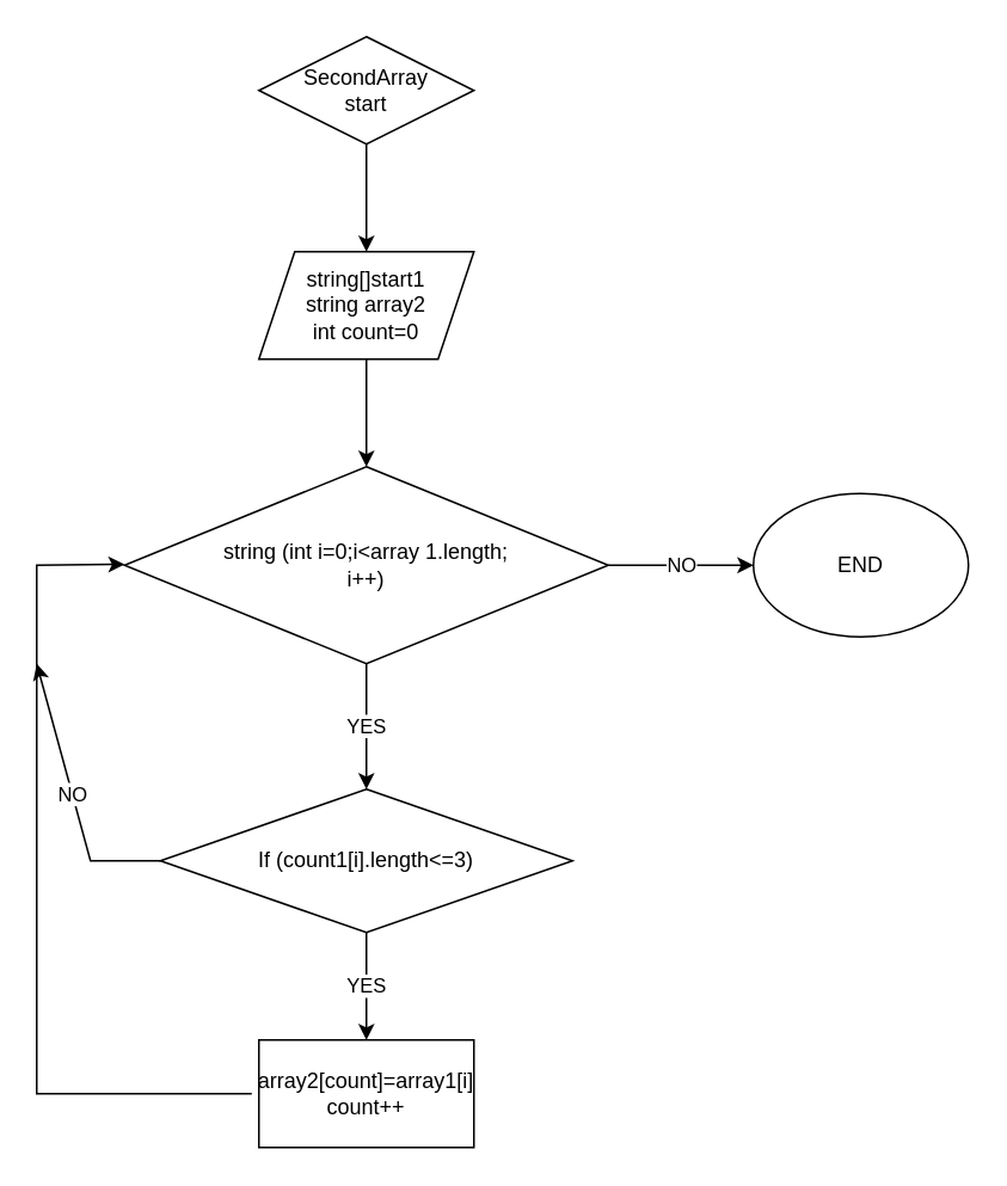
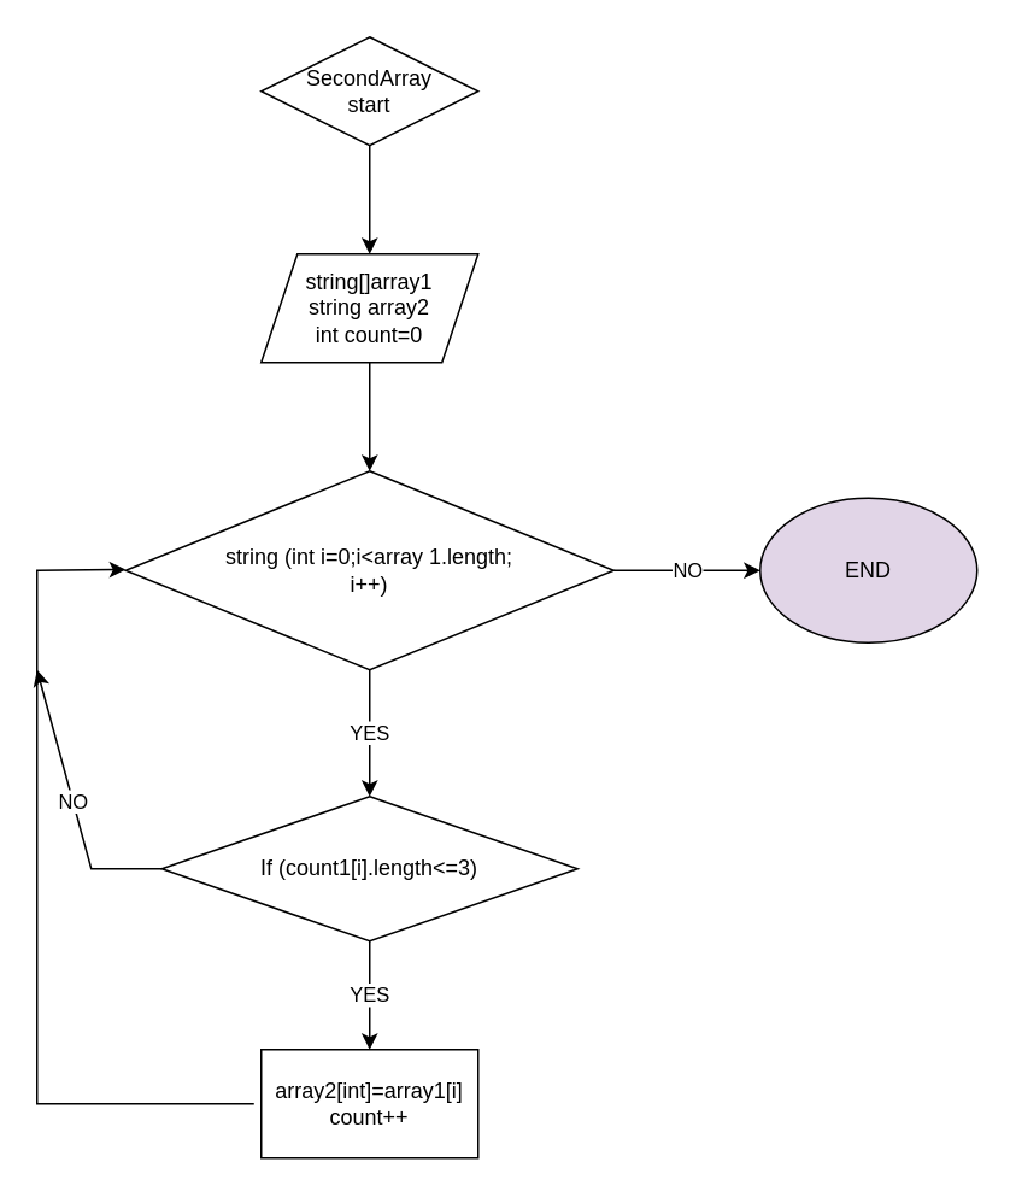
  <mxCell id="0" />
  <mxCell id="1" parent="0" />
  <mxCell id="2" value="SecondArray&lt;br&gt;start" style="rhombus;whiteSpace=wrap;html=1;" vertex="1" parent="1"><mxGeometry x="144" y="20" width="120" height="60" as="geometry" /></mxCell>
  <mxCell id="3" value="" style="endArrow=classic;html=1;rounded=0;exitX=0.5;exitY=1;exitDx=0;exitDy=0;" edge="1" parent="1" source="2"><mxGeometry width="50" height="50" relative="1" as="geometry"><mxPoint x="160" y="180" as="sourcePoint" /><mxPoint x="204" y="140" as="targetPoint" /></mxGeometry></mxCell>
- <mxCell id="4" value="string[]start1&lt;br&gt;string array2&lt;br&gt;int count=0" style="shape=parallelogram;perimeter=parallelogramPerimeter;whiteSpace=wrap;html=1;fixedSize=1;" vertex="1" parent="1"><mxGeometry x="144" y="140" width="120" height="60" as="geometry" /></mxCell>
+ <mxCell id="4" value="string[]array1&lt;br&gt;string array2&lt;br&gt;int count=0" style="shape=parallelogram;perimeter=parallelogramPerimeter;whiteSpace=wrap;html=1;fixedSize=1;" vertex="1" parent="1"><mxGeometry x="144" y="140" width="120" height="60" as="geometry" /></mxCell>
  <mxCell id="5" value="" style="endArrow=classic;html=1;rounded=0;exitX=0.5;exitY=1;exitDx=0;exitDy=0;" edge="1" parent="1" source="4"><mxGeometry width="50" height="50" relative="1" as="geometry"><mxPoint x="240" y="250" as="sourcePoint" /><mxPoint x="204" y="260" as="targetPoint" /></mxGeometry></mxCell>
  <mxCell id="6" value="string (int i=0;i&amp;lt;array 1.length;&lt;br&gt;i++)" style="rhombus;whiteSpace=wrap;html=1;" vertex="1" parent="1"><mxGeometry x="69" y="260" width="270" height="110" as="geometry" /></mxCell>
  <mxCell id="7" value="YES" style="endArrow=classic;html=1;rounded=0;exitX=0.5;exitY=1;exitDx=0;exitDy=0;" edge="1" parent="1" source="6"><mxGeometry width="50" height="50" relative="1" as="geometry"><mxPoint x="240" y="410" as="sourcePoint" /><mxPoint x="204" y="440" as="targetPoint" /></mxGeometry></mxCell>
  <mxCell id="8" value="NO" style="endArrow=classic;html=1;rounded=0;exitX=1;exitY=0.5;exitDx=0;exitDy=0;" edge="1" parent="1" source="6"><mxGeometry width="50" height="50" relative="1" as="geometry"><mxPoint x="339" y="310" as="sourcePoint" /><mxPoint x="420" y="315" as="targetPoint" /></mxGeometry></mxCell>
  <mxCell id="9" value="If (count1[i].length&amp;lt;=3)" style="rhombus;whiteSpace=wrap;html=1;" vertex="1" parent="1"><mxGeometry x="89" y="440" width="230" height="80" as="geometry" /></mxCell>
  <mxCell id="10" value="YES" style="endArrow=classic;html=1;rounded=0;exitX=0.5;exitY=1;exitDx=0;exitDy=0;" edge="1" parent="1" source="9"><mxGeometry width="50" height="50" relative="1" as="geometry"><mxPoint x="210" y="570" as="sourcePoint" /><mxPoint x="204" y="580" as="targetPoint" /></mxGeometry></mxCell>
- <mxCell id="11" value="array2[count]=array1[i]&lt;br&gt;count++" style="rounded=0;whiteSpace=wrap;html=1;" vertex="1" parent="1"><mxGeometry x="144" y="580" width="120" height="60" as="geometry" /></mxCell>
+ <mxCell id="11" value="array2[int]=array1[i]&lt;br&gt;count++" style="rounded=0;whiteSpace=wrap;html=1;" vertex="1" parent="1"><mxGeometry x="144" y="580" width="120" height="60" as="geometry" /></mxCell>
  <mxCell id="12" value="" style="endArrow=classic;html=1;rounded=0;" edge="1" parent="1"><mxGeometry width="50" height="50" relative="1" as="geometry"><mxPoint x="140" y="610" as="sourcePoint" /><mxPoint x="69" y="314.5" as="targetPoint" /><Array as="points"><mxPoint x="20" y="610" /><mxPoint x="20" y="315" /></Array></mxGeometry></mxCell>
  <mxCell id="13" value="NO" style="endArrow=classic;html=1;rounded=0;exitX=0;exitY=0.5;exitDx=0;exitDy=0;" edge="1" parent="1" source="9"><mxGeometry width="50" height="50" relative="1" as="geometry"><mxPoint x="19" y="370" as="sourcePoint" /><mxPoint x="20" y="370" as="targetPoint" /><Array as="points"><mxPoint x="50" y="480" /><mxPoint x="20" y="370" /></Array></mxGeometry></mxCell>
- <mxCell id="14" value="END" style="ellipse;whiteSpace=wrap;html=1;" vertex="1" parent="1"><mxGeometry x="420" y="275" width="120" height="80" as="geometry" /></mxCell>
+ <mxCell id="14" value="END" style="ellipse;whiteSpace=wrap;html=1;fillColor=#e1d5e7;" vertex="1" parent="1"><mxGeometry x="420" y="275" width="120" height="80" as="geometry" /></mxCell>
